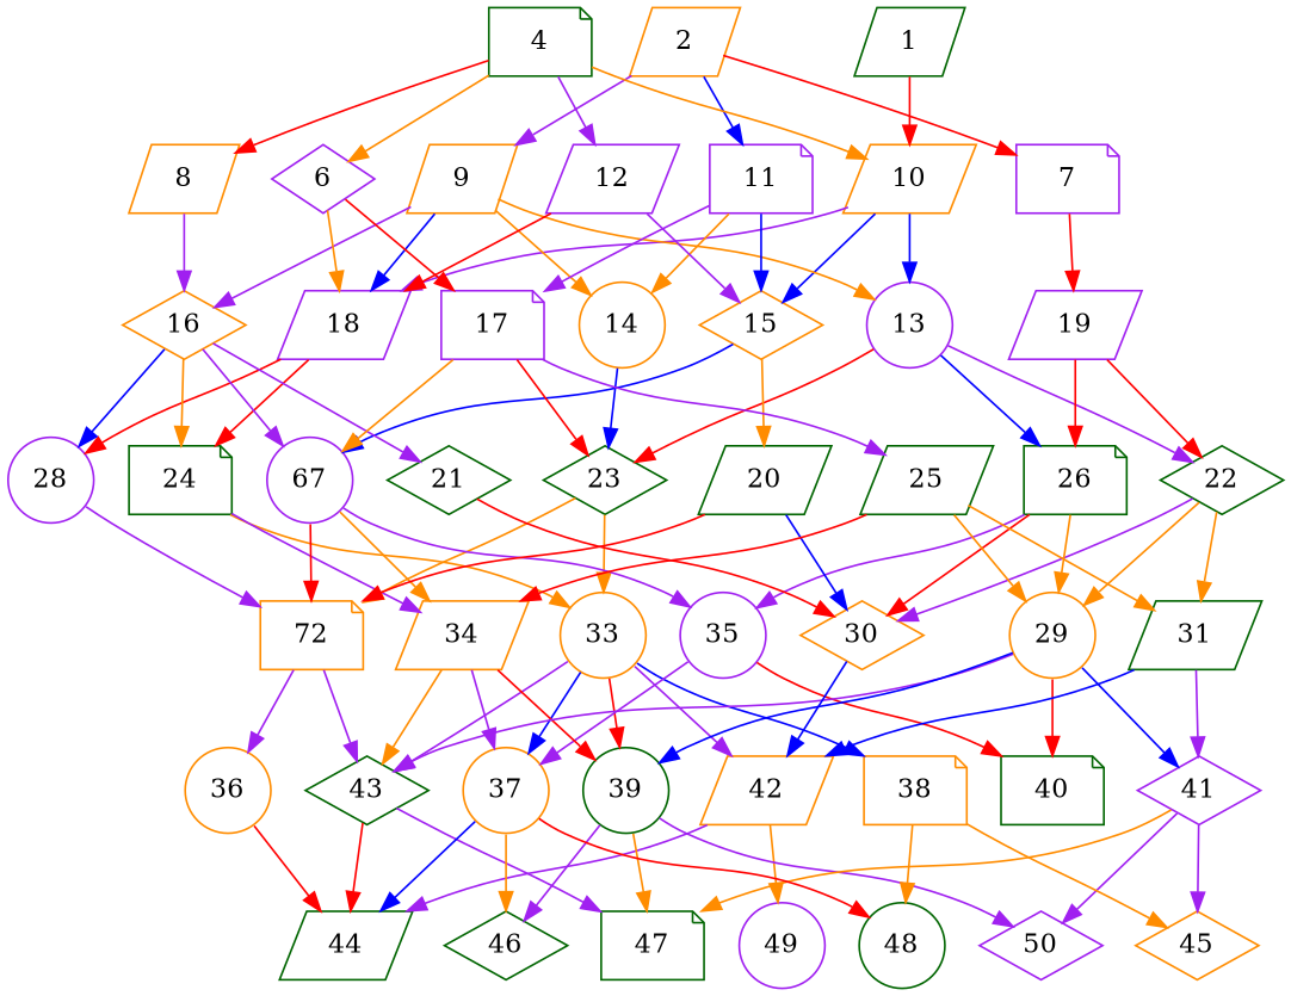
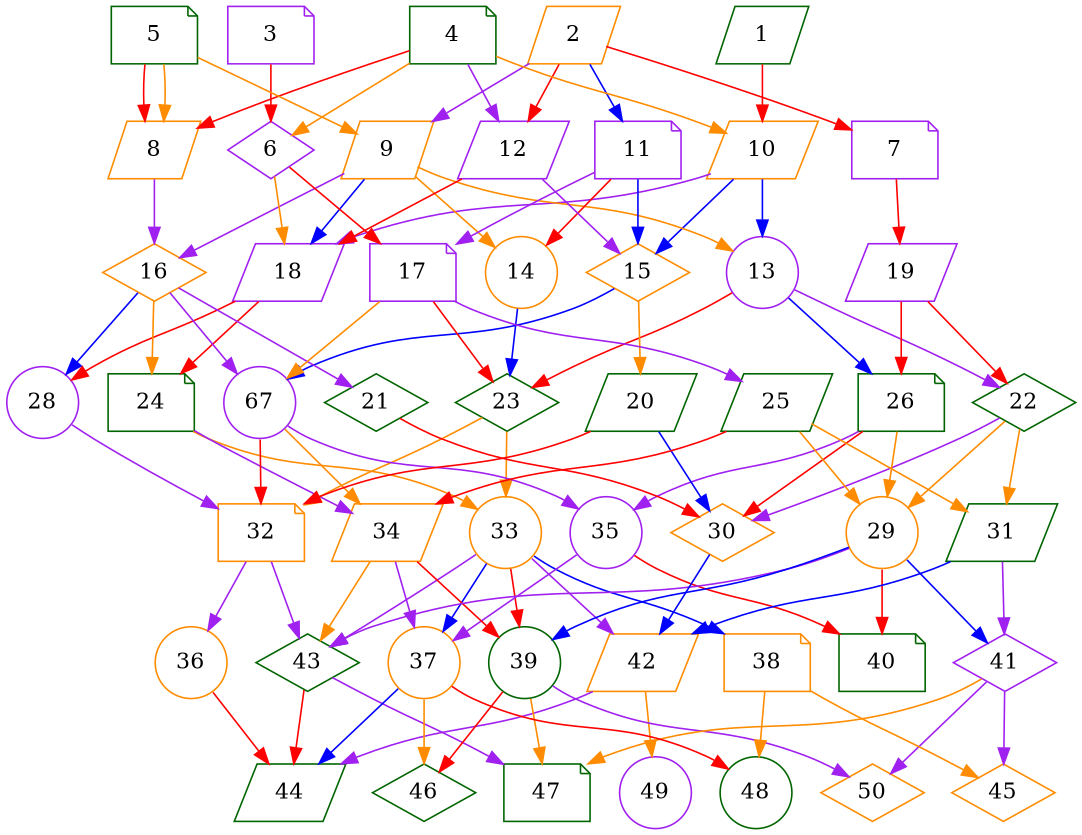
  digraph {
    node [alpha=0.13 color=darkgreen compute_size=231928233984 result_size=1024 shape=parallelogram]
    edge [color=red]
    1 [alpha=0.06 compute_size=828736818232 ram=26788864 result_size=54272 trans_size=349822]
    10 [alpha=0.16 color=darkorange compute_size=3572511798 ram=42077920 result_size=29696 trans_size=380122]
    18 [alpha=0.11 color=purple compute_size=231384290433 ram=40053736 trans_size=960087]
    13 [alpha=0.01 color=purple compute_size=549755813888 ram=33808180 result_size=91136 shape=circle trans_size=501707]
    15 [alpha=0.16 color=darkorange compute_size=319960957106 ram=16921668 shape=diamond trans_size=345910]
    24 [alpha=0.16 ram=1540342 result_size=13312 shape=note trans_size=950510]
    28 [color=purple compute_size=435316856 ram=20611104 result_size=70656 shape=circle trans_size=400024]
    23 [alpha=0.02 compute_size=352550799068 ram=42215208 result_size=91136 shape=diamond trans_size=531965]
    22 [compute_size=153041033904 ram=37735736 result_size=74752 shape=diamond trans_size=181687]
    26 [alpha=0.08 compute_size=418054112356 ram=833486 result_size=9216 shape=note trans_size=860178]
    n11 [alpha=0.12 color=purple compute_size=1073741824000 label=67 ram=34146912 shape=circle trans_size=953291]
    20 [alpha=0.08 compute_size=19123593416 ram=1136915 result_size=91136 trans_size=95989]
    2 [alpha=0.15 color=darkorange compute_size=67879417579 ram=13673389 result_size=13312 trans_size=880754]
    7 [alpha=0.07 color=purple ram=5548318 result_size=13312 shape=note trans_size=1036848]
    9 [color=darkorange compute_size=28991029248 ram=50108264 result_size=29696 trans_size=538141]
    11 [alpha=0.17 color=purple compute_size=28991029248 ram=33782904 result_size=29696 shape=note trans_size=260232]
    12 [alpha=0.06 color=purple compute_size=134217728000 ram=19984894 trans_size=868004]
    19 [alpha=0.04 color=purple compute_size=549755813888 ram=19754802 result_size=91136 trans_size=659296]
    16 [alpha=0.12 color=darkorange compute_size=91605686548 ram=34895232 shape=diamond trans_size=150519]
    14 [color=darkorange compute_size=28991029248 ram=39938488 result_size=29696 shape=circle trans_size=737313]
    17 [alpha=0.10 color=purple compute_size=6387649696 ram=51520708 result_size=74752 shape=note trans_size=862040]
    21 [alpha=0.14 ram=21807532 result_size=13312 shape=diamond trans_size=763764]
    25 [compute_size=8322473010 ram=14448947 result_size=74752 trans_size=795609]
+   3 [alpha=0.05 color=purple compute_size=13212410403 ram=34048692 result_size=9216 shape=note trans_size=985355]
    6 [alpha=0.04 color=purple compute_size=2136145901 ram=8863213 result_size=74752 shape=diamond trans_size=335604]
    4 [alpha=0.05 compute_size=343649654088 ram=17604712 result_size=91136 shape=note trans_size=477628]
    8 [alpha=0.06 color=darkorange compute_size=179221841694 ram=10358331 trans_size=661779]
-   32 [alpha=0.00 color=darkorange compute_size=549755813888 ram=12026355 result_size=91136 shape=note trans_size=294818 label=72]
+   5 [alpha=0.19 compute_size=19239069696 ram=19086320 result_size=54272 shape=note trans_size=402668]
+   32 [alpha=0.00 color=darkorange compute_size=549755813888 ram=12026355 result_size=91136 shape=note trans_size=294818]
    33 [alpha=0.05 color=darkorange compute_size=15380231092 ram=10696822 result_size=9216 shape=circle trans_size=285507]
    35 [alpha=0.12 color=purple compute_size=161606328403 ram=4356654 result_size=13312 shape=circle trans_size=594445]
    34 [alpha=0.20 color=darkorange compute_size=8589934592 ram=47236248 result_size=70656 trans_size=1030957]
    29 [alpha=0.02 color=darkorange compute_size=23430262237 ram=4871534 result_size=54272 shape=circle trans_size=303799]
    31 [alpha=0.09 compute_size=16496694819 ram=15528032 trans_size=419698]
    30 [alpha=0.17 color=darkorange compute_size=77048500877 ram=32614860 result_size=29696 shape=diamond trans_size=154339]
    42 [alpha=0.02 color=darkorange compute_size=368293445632 ram=5466705 result_size=9216 trans_size=683945]
    43 [alpha=0.16 ram=2227200 result_size=13312 shape=diamond trans_size=501993]
    39 [alpha=0.19 compute_size=21066292245 ram=48167796 result_size=29696 shape=circle trans_size=930672]
    40 [alpha=0.07 compute_size=549755813888 ram=34052708 result_size=0 shape=note trans_size=11810]
    41 [alpha=0.09 color=purple compute_size=238680625738 ram=43628396 shape=diamond trans_size=196059]
    36 [alpha=0.03 color=darkorange compute_size=137656335960 ram=15815370 result_size=74752 shape=circle trans_size=956143]
    37 [alpha=0.05 color=darkorange compute_size=8589934592 ram=4895916 result_size=70656 shape=circle trans_size=507915]
    38 [alpha=0.03 color=darkorange compute_size=28991029248 ram=51947172 result_size=29696 shape=note trans_size=13093]
    44 [alpha=0.16 compute_size=875025013148 ram=40348516 result_size=0 trans_size=506171]
    49 [color=purple compute_size=8589934592 ram=37948140 result_size=0 shape=circle trans_size=903976]
    47 [alpha=0.19 compute_size=5237441424 ram=35091580 result_size=0 shape=note trans_size=962296]
    46 [alpha=0.09 compute_size=55862313804 ram=27319070 result_size=0 shape=diamond trans_size=404877]
-   50 [color=purple compute_size=81127997734 ram=22762650 result_size=0 shape=diamond trans_size=94429]
+   50 [color=darkorange compute_size=81127997734 ram=22762650 result_size=0 shape=diamond trans_size=94429]
    45 [alpha=0.15 color=darkorange ram=33150022 result_size=0 shape=diamond trans_size=123130]
    48 [alpha=0.15 compute_size=134217728000 ram=10344905 result_size=0 shape=circle trans_size=773942]
    1 -> 10
    10 -> 18 [color=purple]
    10 -> 13 [color=blue]
    10 -> 15 [color=blue]
    18 -> 24
    18 -> 28
    13 -> 23
    13 -> 22 [color=purple]
    13 -> 26 [color=blue]
    15 -> n11 [color=blue]
    15 -> 20 [color=darkorange]
    24 -> 33 [color=darkorange]
    24 -> 34 [color=purple]
    28 -> 32 [color=purple]
    23 -> 32 [color=darkorange]
    23 -> 33 [color=darkorange]
    22 -> 29 [color=darkorange]
    22 -> 31 [color=darkorange]
    22 -> 30 [color=purple]
    26 -> 35 [color=purple]
    26 -> 29 [color=darkorange]
    26 -> 30
    n11 -> 32
    n11 -> 35 [color=purple]
    n11 -> 34 [color=darkorange]
    20 -> 32
    20 -> 30 [color=blue]
    2 -> 7
    2 -> 9 [color=purple]
    2 -> 11 [color=blue]
+   2 -> 12
    7 -> 19
    9 -> 18 [color=blue]
    9 -> 13 [color=darkorange]
    9 -> 16 [color=purple]
    9 -> 14 [color=darkorange]
    11 -> 15 [color=blue]
-   11 -> 14 [color=darkorange]
+   11 -> 14
    11 -> 17 [color=purple]
    12 -> 18
    12 -> 15 [color=purple]
    19 -> 22
    19 -> 26
    16 -> 24 [color=darkorange]
    16 -> 28 [color=blue]
    16 -> n11 [color=purple]
    16 -> 21 [color=purple]
    14 -> 23 [color=blue]
    17 -> 23
    17 -> n11 [color=darkorange]
    17 -> 25 [color=purple]
    21 -> 30
    25 -> 34
    25 -> 29 [color=darkorange]
    25 -> 31 [color=darkorange]
+   3 -> 6
    6 -> 18 [color=darkorange]
    6 -> 17
    4 -> 10 [color=darkorange]
    4 -> 12 [color=purple]
    4 -> 6 [color=darkorange]
    4 -> 8
    8 -> 16 [color=purple]
+   5 -> 9 [color=darkorange]
+   5 -> 8
+   5 -> 8 [color=darkorange]
    32 -> 43 [color=purple]
    32 -> 36 [color=purple]
    33 -> 42 [color=purple]
    33 -> 43 [color=purple]
    33 -> 39
    33 -> 37 [color=blue]
    33 -> 38 [color=blue]
    35 -> 40
    35 -> 37 [color=purple]
    34 -> 43 [color=darkorange]
    34 -> 39
    34 -> 37 [color=purple]
    29 -> 43 [color=purple]
    29 -> 39 [color=blue]
    29 -> 40
    29 -> 41 [color=blue]
    31 -> 42 [color=blue]
    31 -> 41 [color=purple]
    30 -> 42 [color=blue]
    42 -> 44 [color=purple]
    42 -> 49 [color=darkorange]
    43 -> 44
    43 -> 47 [color=purple]
    39 -> 47 [color=darkorange]
-   39 -> 46 [color=purple]
+   39 -> 46
    39 -> 50 [color=purple]
    41 -> 47 [color=darkorange]
    41 -> 50 [color=purple]
    41 -> 45 [color=purple]
    36 -> 44
    37 -> 44 [color=blue]
    37 -> 46 [color=darkorange]
    37 -> 48
    38 -> 45 [color=darkorange]
    38 -> 48 [color=darkorange]
  }
